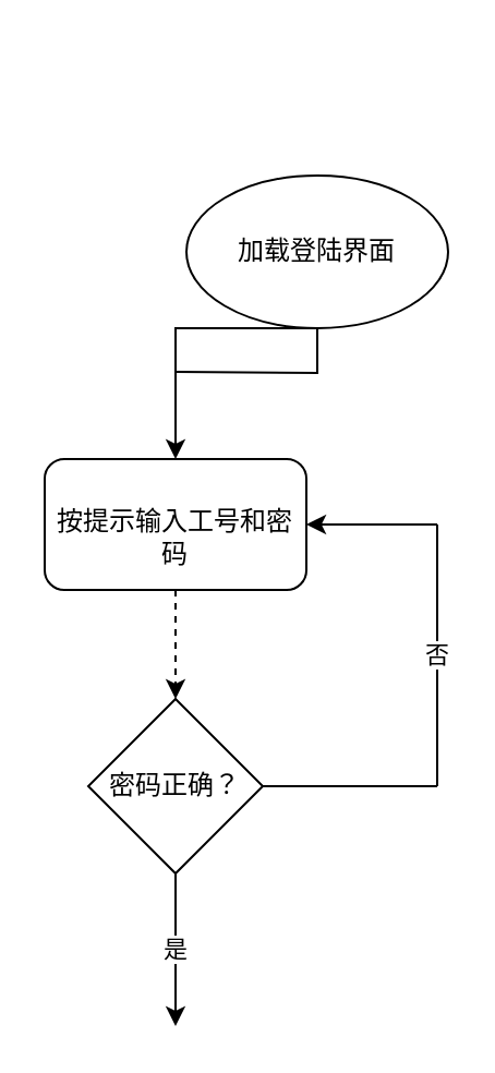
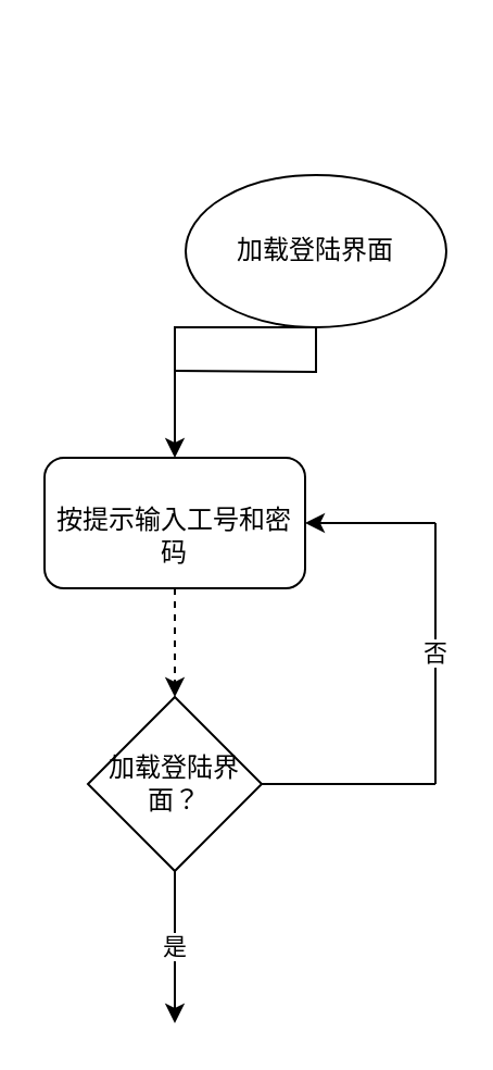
  <mxCell id="0" />
  <mxCell id="1" parent="0" />
  <mxCell id="2" style="edgeStyle=orthogonalEdgeStyle;rounded=0;orthogonalLoop=1;jettySize=auto;html=1;exitX=0.5;exitY=1;exitDx=0;exitDy=0;fontFamily=Comic Sans MS;startArrow=none;" edge="1" parent="1" source="3"><mxGeometry relative="1" as="geometry"><mxPoint x="80" y="150" as="targetPoint" /><mxPoint x="80" y="110" as="sourcePoint" /><Array as="points"><mxPoint x="80" y="100" /><mxPoint x="80" y="100" /></Array></mxGeometry></mxCell>
  <mxCell id="3" value="&lt;p style=&quot;line-height: 1.2;&quot;&gt;&lt;br&gt;&lt;br&gt;&lt;br&gt;&lt;span style=&quot;background-color: initial;&quot;&gt;&lt;br&gt;&lt;/span&gt;&lt;/p&gt;&lt;p style=&quot;line-height: 1.2;&quot;&gt;&lt;span style=&quot;background-color: initial;&quot;&gt;&lt;br&gt;&lt;/span&gt;&lt;/p&gt;&lt;p style=&quot;line-height: 1.2;&quot;&gt;&lt;span style=&quot;background-color: initial;&quot;&gt;加载登陆界面&lt;/span&gt;&lt;br&gt;&lt;/p&gt;&lt;p style=&quot;line-height: 1.2;&quot;&gt;&lt;br&gt;&lt;br&gt;&lt;br&gt;&lt;br&gt;&lt;/p&gt;&lt;br&gt;&lt;p&gt;&lt;/p&gt;" style="ellipse;whiteSpace=wrap;html=1;fontFamily=Comic Sans MS;align=center;" vertex="1" parent="1"><mxGeometry x="85" y="20" width="120" height="70" as="geometry" /></mxCell>
  <mxCell id="4" value="" style="edgeStyle=orthogonalEdgeStyle;rounded=0;orthogonalLoop=1;jettySize=auto;html=1;exitX=0.5;exitY=1;exitDx=0;exitDy=0;fontFamily=Comic Sans MS;endArrow=none;" edge="1" parent="1" target="3"><mxGeometry relative="1" as="geometry"><mxPoint x="80" y="150" as="targetPoint" /><mxPoint x="80" y="110" as="sourcePoint" /></mxGeometry></mxCell>
  <mxCell id="5" style="edgeStyle=orthogonalEdgeStyle;rounded=0;orthogonalLoop=1;jettySize=auto;html=1;exitX=0.5;exitY=1;exitDx=0;exitDy=0;fontFamily=Comic Sans MS;" edge="1" parent="1" source="3" target="3"><mxGeometry relative="1" as="geometry" /></mxCell>
  <mxCell id="6" value="&lt;br&gt;&lt;br&gt;&lt;br&gt;&lt;p align=&quot;center&quot; class=&quot;MsoNormal&quot;&gt;&lt;span&gt;&lt;br&gt;&lt;/span&gt;&lt;/p&gt;&lt;p align=&quot;center&quot; class=&quot;MsoNormal&quot;&gt;&lt;span style=&quot;background-color: initial;&quot;&gt;按提示输入工号和密码&lt;/span&gt;&lt;br&gt;&lt;/p&gt;&lt;br&gt;&lt;br&gt;&lt;br&gt;&lt;br&gt;" style="rounded=1;whiteSpace=wrap;html=1;fontFamily=Comic Sans MS;" vertex="1" parent="1"><mxGeometry x="20" y="150" width="120" height="60" as="geometry" /></mxCell>
- <mxCell id="7" value="&lt;br&gt;&lt;br&gt;&lt;br&gt;&lt;p class=&quot;MsoNormal&quot;&gt;&lt;span style=&quot;background-color: initial;&quot;&gt;密码正确？&lt;/span&gt;&lt;br&gt;&lt;/p&gt;&lt;br&gt;&lt;br&gt;&lt;br&gt;" style="rhombus;whiteSpace=wrap;html=1;fontFamily=Comic Sans MS;" vertex="1" parent="1"><mxGeometry x="40" y="260" width="80" height="80" as="geometry" /></mxCell>
+ <mxCell id="7" value="&lt;br&gt;&lt;br&gt;&lt;br&gt;&lt;p class=&quot;MsoNormal&quot;&gt;&lt;span style=&quot;background-color: initial;&quot;&gt;加载登陆界面？&lt;/span&gt;&lt;br&gt;&lt;/p&gt;&lt;br&gt;&lt;br&gt;&lt;br&gt;" style="rhombus;whiteSpace=wrap;html=1;fontFamily=Comic Sans MS;" vertex="1" parent="1"><mxGeometry x="40" y="260" width="80" height="80" as="geometry" /></mxCell>
  <mxCell id="8" value="" style="endArrow=classic;html=1;rounded=0;fontFamily=Comic Sans MS;exitX=0.5;exitY=1;exitDx=0;exitDy=0;entryX=0.5;entryY=0;entryDx=0;entryDy=0;dashed=1;" edge="1" parent="1" source="6" target="7"><mxGeometry width="50" height="50" relative="1" as="geometry"><mxPoint x="210" y="140" as="sourcePoint" /><mxPoint x="160" y="270" as="targetPoint" /></mxGeometry></mxCell>
  <mxCell id="9" value="是" style="endArrow=classic;html=1;rounded=0;fontFamily=Comic Sans MS;exitX=0.5;exitY=1;exitDx=0;exitDy=0;" edge="1" parent="1" source="7"><mxGeometry width="50" height="50" relative="1" as="geometry"><mxPoint x="150" y="410" as="sourcePoint" /><mxPoint x="80" y="410" as="targetPoint" /><Array as="points"><mxPoint x="80" y="370" /></Array></mxGeometry></mxCell>
  <mxCell id="10" value="" style="endArrow=classic;html=1;rounded=0;fontFamily=Comic Sans MS;entryX=1;entryY=0.5;entryDx=0;entryDy=0;" edge="1" parent="1" target="6"><mxGeometry width="50" height="50" relative="1" as="geometry"><mxPoint x="200" y="180" as="sourcePoint" /><mxPoint x="180" y="110" as="targetPoint" /></mxGeometry></mxCell>
  <mxCell id="11" value="" style="endArrow=none;html=1;rounded=0;fontFamily=Comic Sans MS;exitX=1;exitY=0.5;exitDx=0;exitDy=0;" edge="1" parent="1" source="7"><mxGeometry width="50" height="50" relative="1" as="geometry"><mxPoint x="150" y="320" as="sourcePoint" /><mxPoint x="200" y="300" as="targetPoint" /></mxGeometry></mxCell>
  <mxCell id="12" value="否" style="endArrow=none;html=1;rounded=0;fontFamily=Comic Sans MS;" edge="1" parent="1"><mxGeometry width="50" height="50" relative="1" as="geometry"><mxPoint x="200" y="300" as="sourcePoint" /><mxPoint x="200" y="180" as="targetPoint" /></mxGeometry></mxCell>
